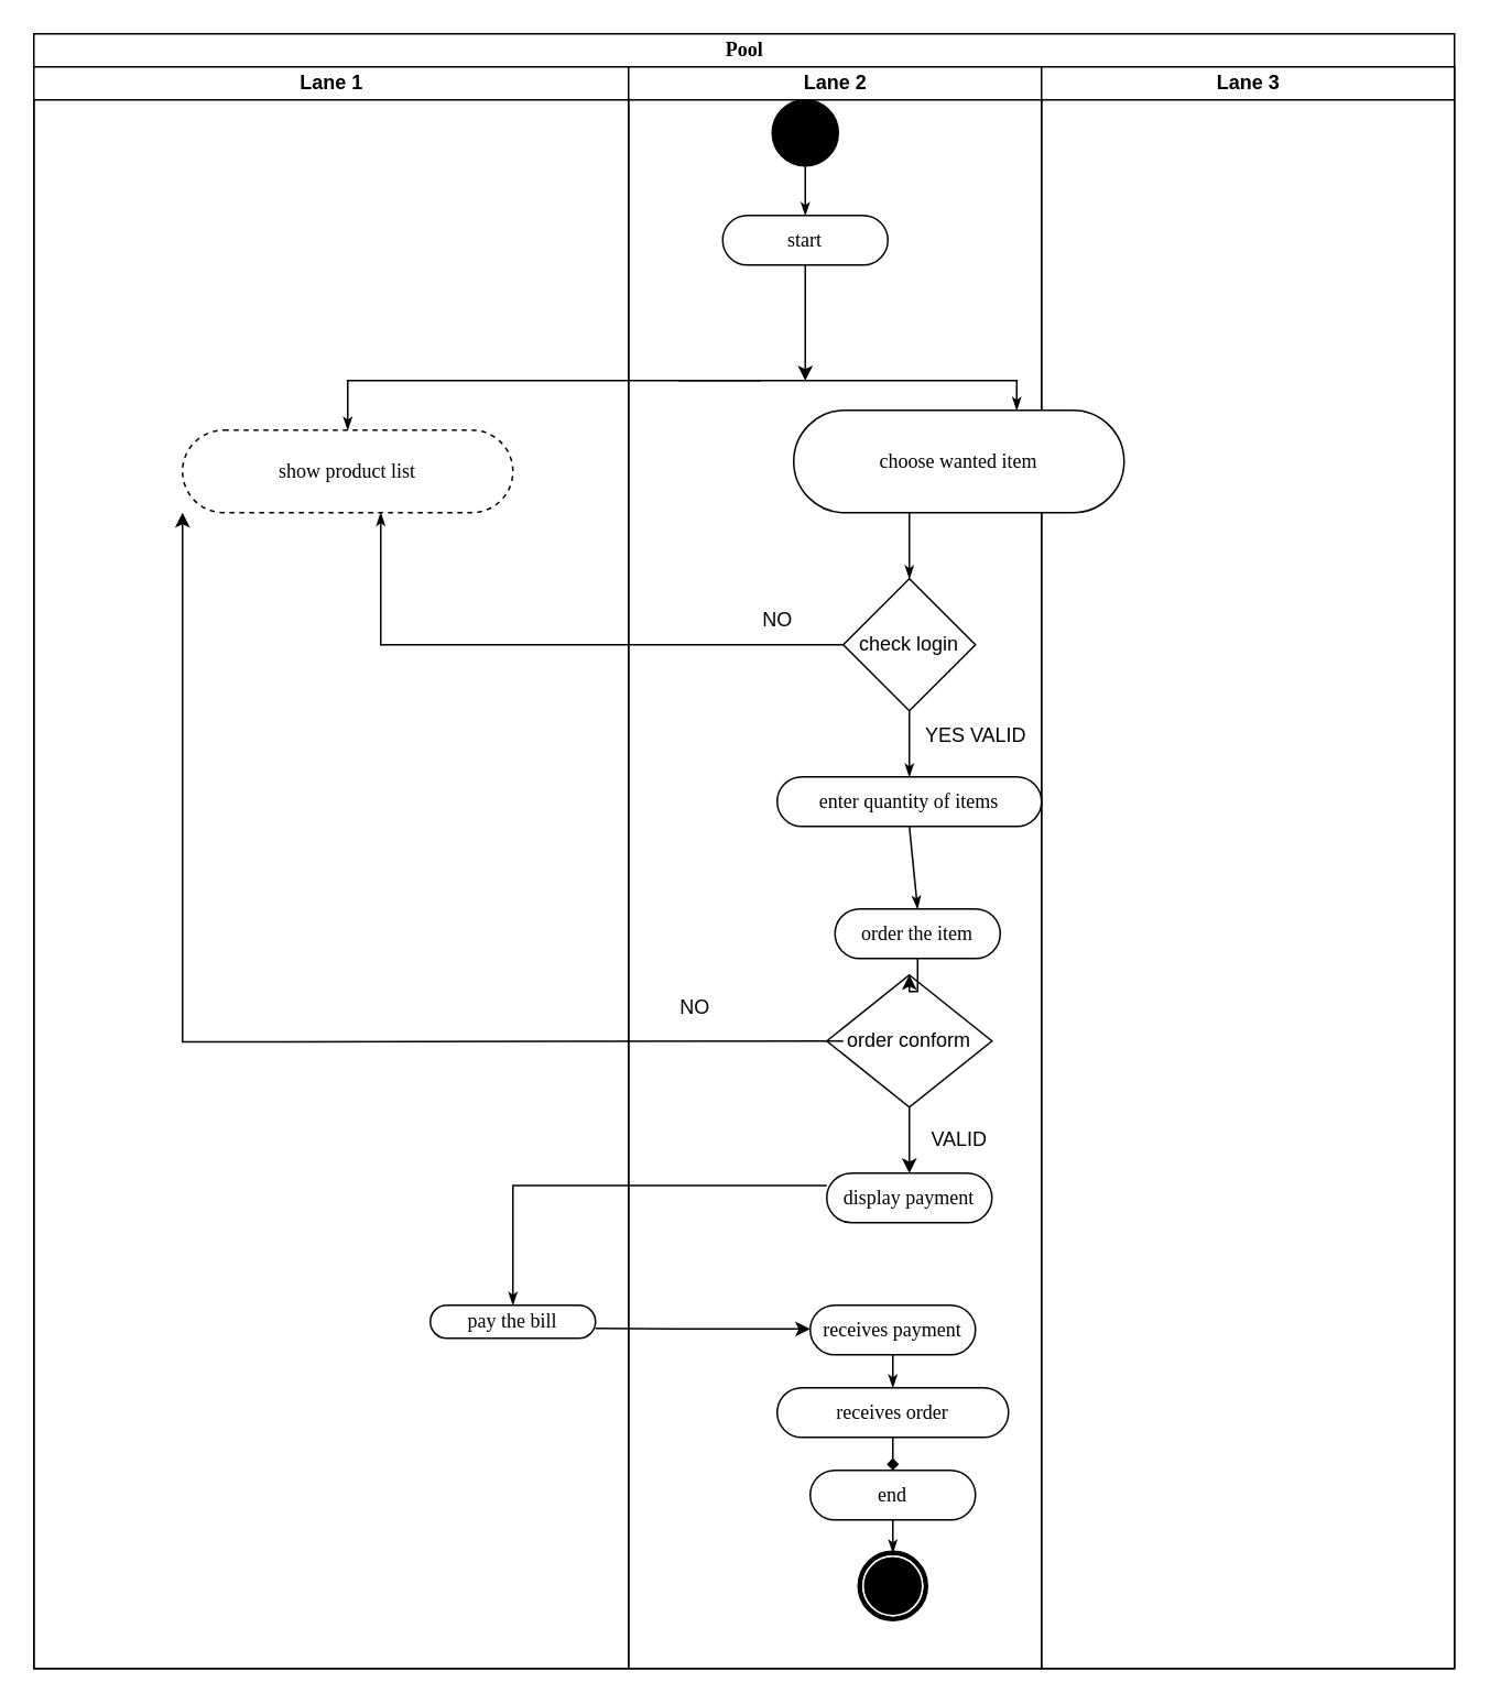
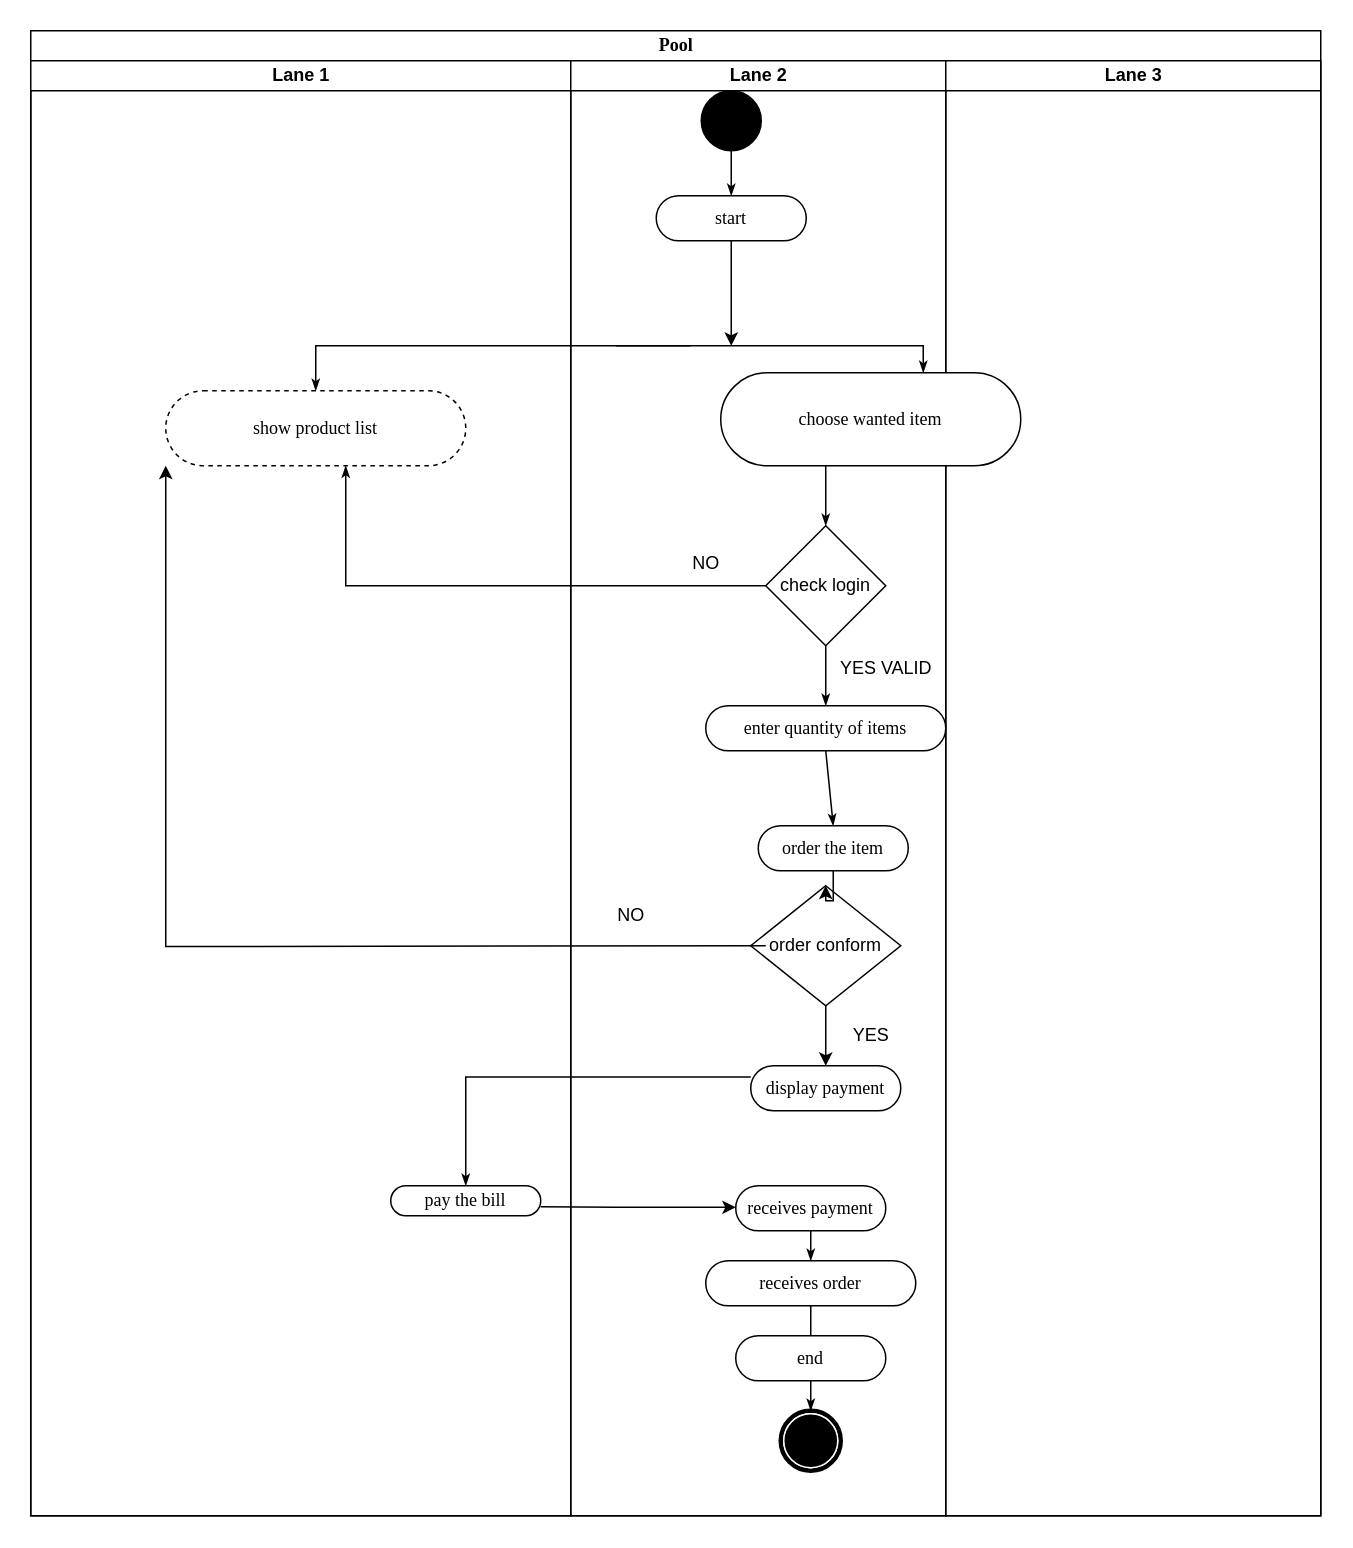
  <mxCell id="0" />
  <mxCell id="1" parent="0" />
  <mxCell id="2" value="Pool" style="swimlane;html=1;childLayout=stackLayout;startSize=20;rounded=0;shadow=0;comic=0;labelBackgroundColor=none;strokeWidth=1;fontFamily=Verdana;fontSize=12;align=center;" parent="1" vertex="1"><mxGeometry x="20" y="20" width="860" height="990" as="geometry" /></mxCell>
  <mxCell id="3" value="Lane 1" style="swimlane;html=1;startSize=20;" parent="2" vertex="1"><mxGeometry y="20" width="360" height="970" as="geometry" /></mxCell>
  <mxCell id="4" value="show product list" style="rounded=1;whiteSpace=wrap;html=1;shadow=0;comic=0;labelBackgroundColor=none;strokeWidth=1;fontFamily=Verdana;fontSize=12;align=center;arcSize=50;dashed=1;" parent="3" vertex="1"><mxGeometry x="90" y="220" width="200" height="50" as="geometry" /></mxCell>
  <mxCell id="5" value="pay the bill" style="rounded=1;whiteSpace=wrap;html=1;shadow=0;comic=0;labelBackgroundColor=none;strokeWidth=1;fontFamily=Verdana;fontSize=12;align=center;arcSize=50;" parent="3" vertex="1"><mxGeometry x="240" y="750" width="100" height="20" as="geometry" /></mxCell>
  <mxCell id="6" value="Lane 2" style="swimlane;html=1;startSize=20;" parent="2" vertex="1"><mxGeometry x="360" y="20" width="250" height="970" as="geometry" /></mxCell>
  <mxCell id="7" value="enter quantity of items" style="rounded=1;whiteSpace=wrap;html=1;shadow=0;comic=0;labelBackgroundColor=none;strokeWidth=1;fontFamily=Verdana;fontSize=12;align=center;arcSize=50;" parent="6" vertex="1"><mxGeometry x="90" y="430" width="160" height="30" as="geometry" /></mxCell>
  <mxCell id="8" value="start" style="rounded=1;whiteSpace=wrap;html=1;shadow=0;comic=0;labelBackgroundColor=none;strokeWidth=1;fontFamily=Verdana;fontSize=12;align=center;arcSize=50;" parent="6" vertex="1"><mxGeometry x="57" y="90" width="100" height="30" as="geometry" /></mxCell>
  <mxCell id="9" value="" style="ellipse;whiteSpace=wrap;html=1;rounded=0;shadow=0;comic=0;labelBackgroundColor=none;strokeWidth=1;fillColor=#000000;fontFamily=Verdana;fontSize=12;align=center;" parent="6" vertex="1"><mxGeometry x="87" y="20" width="40" height="40" as="geometry" /></mxCell>
  <mxCell id="10" style="edgeStyle=orthogonalEdgeStyle;rounded=0;html=1;labelBackgroundColor=none;startArrow=none;startFill=0;startSize=5;endArrow=classicThin;endFill=1;endSize=5;jettySize=auto;orthogonalLoop=1;strokeWidth=1;fontFamily=Verdana;fontSize=12" parent="6" source="9" target="8" edge="1"><mxGeometry relative="1" as="geometry" /></mxCell>
  <mxCell id="11" value="receives payment" style="rounded=1;whiteSpace=wrap;html=1;shadow=0;comic=0;labelBackgroundColor=none;strokeWidth=1;fontFamily=Verdana;fontSize=12;align=center;arcSize=50;" parent="6" vertex="1"><mxGeometry x="110" y="750" width="100" height="30" as="geometry" /></mxCell>
  <mxCell id="12" value="receives order" style="rounded=1;whiteSpace=wrap;html=1;shadow=0;comic=0;labelBackgroundColor=none;strokeWidth=1;fontFamily=Verdana;fontSize=12;align=center;arcSize=50;" parent="6" vertex="1"><mxGeometry x="90" y="800" width="140" height="30" as="geometry" /></mxCell>
  <mxCell id="13" style="edgeStyle=none;rounded=0;html=1;labelBackgroundColor=none;startArrow=none;startFill=0;startSize=5;endArrow=classicThin;endFill=1;endSize=5;jettySize=auto;orthogonalLoop=1;strokeWidth=1;fontFamily=Verdana;fontSize=12" parent="6" source="11" target="12" edge="1"><mxGeometry relative="1" as="geometry" /></mxCell>
  <mxCell id="14" value="" style="shape=mxgraph.bpmn.shape;html=1;verticalLabelPosition=bottom;labelBackgroundColor=#ffffff;verticalAlign=top;perimeter=ellipsePerimeter;outline=end;symbol=terminate;rounded=0;shadow=0;comic=0;strokeWidth=1;fontFamily=Verdana;fontSize=12;align=center;" parent="6" vertex="1"><mxGeometry x="140" y="900" width="40" height="40" as="geometry" /></mxCell>
  <mxCell id="15" style="edgeStyle=none;rounded=0;html=1;labelBackgroundColor=none;startArrow=none;startFill=0;startSize=5;endArrow=classicThin;endFill=1;endSize=5;jettySize=auto;orthogonalLoop=1;strokeWidth=1;fontFamily=Verdana;fontSize=12" parent="6" source="27" target="14" edge="1"><mxGeometry relative="1" as="geometry" /></mxCell>
  <mxCell id="16" value="display payment" style="rounded=1;whiteSpace=wrap;html=1;shadow=0;comic=0;labelBackgroundColor=none;strokeWidth=1;fontFamily=Verdana;fontSize=12;align=center;arcSize=50;" parent="6" vertex="1"><mxGeometry x="120" y="670" width="100" height="30" as="geometry" /></mxCell>
  <mxCell id="17" value="" style="edgeStyle=orthogonalEdgeStyle;rounded=0;orthogonalLoop=1;jettySize=auto;html=1;" parent="6" source="18" target="16" edge="1"><mxGeometry relative="1" as="geometry" /></mxCell>
  <mxCell id="18" value="order conform" style="rhombus;whiteSpace=wrap;html=1;" parent="6" vertex="1"><mxGeometry x="120" y="550" width="100" height="80" as="geometry" /></mxCell>
  <mxCell id="19" value="check login" style="rhombus;whiteSpace=wrap;html=1;" parent="6" vertex="1"><mxGeometry x="130" y="310" width="80" height="80" as="geometry" /></mxCell>
  <mxCell id="20" value="NO" style="text;html=1;align=center;verticalAlign=middle;resizable=0;points=[];autosize=1;strokeColor=none;fillColor=none;" parent="6" vertex="1"><mxGeometry x="70" y="320" width="40" height="30" as="geometry" /></mxCell>
  <mxCell id="21" style="edgeStyle=none;rounded=0;html=1;labelBackgroundColor=none;startArrow=none;startFill=0;startSize=5;endArrow=classicThin;endFill=1;endSize=5;jettySize=auto;orthogonalLoop=1;strokeWidth=1;fontFamily=Verdana;fontSize=12;" parent="6" source="19" edge="1"><mxGeometry relative="1" as="geometry"><mxPoint x="386.25" y="470" as="sourcePoint" /><mxPoint x="170" y="430" as="targetPoint" /><Array as="points"><mxPoint x="170" y="430" /></Array></mxGeometry></mxCell>
  <mxCell id="22" value="YES VALID" style="text;html=1;align=center;verticalAlign=middle;resizable=0;points=[];autosize=1;strokeColor=none;fillColor=none;" parent="6" vertex="1"><mxGeometry x="170" y="390" width="80" height="30" as="geometry" /></mxCell>
  <mxCell id="23" value="" style="edgeStyle=orthogonalEdgeStyle;rounded=0;orthogonalLoop=1;jettySize=auto;html=1;" parent="6" source="24" target="18" edge="1"><mxGeometry relative="1" as="geometry" /></mxCell>
  <mxCell id="24" value="order the item" style="rounded=1;whiteSpace=wrap;html=1;shadow=0;comic=0;labelBackgroundColor=none;strokeWidth=1;fontFamily=Verdana;fontSize=12;align=center;arcSize=50;" parent="6" vertex="1"><mxGeometry x="125" y="510" width="100" height="30" as="geometry" /></mxCell>
  <mxCell id="25" style="edgeStyle=none;rounded=0;html=1;labelBackgroundColor=none;startArrow=none;startFill=0;startSize=5;endArrow=classicThin;endFill=1;endSize=5;jettySize=auto;orthogonalLoop=1;strokeWidth=1;fontFamily=Verdana;fontSize=12;exitX=0.5;exitY=1;exitDx=0;exitDy=0;entryX=0.5;entryY=0;entryDx=0;entryDy=0;" parent="6" source="7" target="24" edge="1"><mxGeometry relative="1" as="geometry"><mxPoint x="300" y="505" as="targetPoint" /></mxGeometry></mxCell>
  <mxCell id="26" value="" style="endArrow=classic;html=1;rounded=0;" parent="6" edge="1"><mxGeometry width="50" height="50" relative="1" as="geometry"><mxPoint x="-20" y="764" as="sourcePoint" /><mxPoint x="110" y="764.38" as="targetPoint" /><Array as="points"><mxPoint x="30" y="764.38" /></Array></mxGeometry></mxCell>
  <mxCell id="27" value="end" style="rounded=1;whiteSpace=wrap;html=1;shadow=0;comic=0;labelBackgroundColor=none;strokeWidth=1;fontFamily=Verdana;fontSize=12;align=center;arcSize=50;" parent="6" vertex="1"><mxGeometry x="110" y="850" width="100" height="30" as="geometry" /></mxCell>
- <mxCell id="28" value="" style="edgeStyle=none;rounded=0;html=1;labelBackgroundColor=none;startArrow=none;startFill=0;startSize=5;endArrow=diamond;endFill=1;endSize=5;jettySize=auto;orthogonalLoop=1;strokeWidth=1;fontFamily=Verdana;fontSize=12;" parent="6" source="12" target="27" edge="1"><mxGeometry relative="1" as="geometry"><mxPoint x="550" y="920.0" as="sourcePoint" /><mxPoint x="550" y="990.0" as="targetPoint" /></mxGeometry></mxCell>
+ <mxCell id="28" value="" style="edgeStyle=none;rounded=0;html=1;labelBackgroundColor=none;startArrow=none;startFill=0;startSize=5;endArrow=none;endFill=1;endSize=5;jettySize=auto;orthogonalLoop=1;strokeWidth=1;fontFamily=Verdana;fontSize=12" parent="6" source="12" target="27" edge="1"><mxGeometry relative="1" as="geometry"><mxPoint x="550" y="920.0" as="sourcePoint" /><mxPoint x="550" y="990.0" as="targetPoint" /></mxGeometry></mxCell>
  <mxCell id="29" value="Lane 3" style="swimlane;html=1;startSize=20;" parent="2" vertex="1"><mxGeometry x="610" y="20" width="250" height="970" as="geometry" /></mxCell>
  <mxCell id="30" value="choose wanted item" style="rounded=1;whiteSpace=wrap;html=1;shadow=0;comic=0;labelBackgroundColor=none;strokeWidth=1;fontFamily=Verdana;fontSize=12;align=center;arcSize=50;" parent="29" vertex="1"><mxGeometry x="-150" y="208" width="200" height="62" as="geometry" /></mxCell>
  <mxCell id="31" style="edgeStyle=orthogonalEdgeStyle;rounded=0;html=1;labelBackgroundColor=none;startArrow=none;startFill=0;startSize=5;endArrow=classicThin;endFill=1;endSize=5;jettySize=auto;orthogonalLoop=1;strokeWidth=1;fontFamily=Verdana;fontSize=12" parent="2" target="30" edge="1"><mxGeometry relative="1" as="geometry"><Array as="points"><mxPoint x="390" y="210" /><mxPoint x="595" y="210" /></Array><mxPoint x="390" y="210" as="sourcePoint" /></mxGeometry></mxCell>
  <mxCell id="32" style="edgeStyle=orthogonalEdgeStyle;rounded=0;html=1;entryX=0.5;entryY=0;labelBackgroundColor=none;startArrow=none;startFill=0;startSize=5;endArrow=classicThin;endFill=1;endSize=5;jettySize=auto;orthogonalLoop=1;strokeWidth=1;fontFamily=Verdana;fontSize=12" parent="2" target="4" edge="1"><mxGeometry relative="1" as="geometry"><Array as="points"><mxPoint x="427" y="210" /><mxPoint x="225" y="210" /></Array><mxPoint x="440" y="210" as="sourcePoint" /></mxGeometry></mxCell>
  <mxCell id="33" style="edgeStyle=none;rounded=0;html=1;labelBackgroundColor=none;startArrow=none;startFill=0;startSize=5;endArrow=classicThin;endFill=1;endSize=5;jettySize=auto;orthogonalLoop=1;strokeWidth=1;fontFamily=Verdana;fontSize=12;" parent="2" target="19" edge="1"><mxGeometry relative="1" as="geometry"><mxPoint x="530" y="290" as="sourcePoint" /><mxPoint x="198.636" y="260" as="targetPoint" /><Array as="points" /></mxGeometry></mxCell>
  <mxCell id="34" style="edgeStyle=orthogonalEdgeStyle;rounded=0;html=1;labelBackgroundColor=none;startArrow=none;startFill=0;startSize=5;endArrow=classicThin;endFill=1;endSize=5;jettySize=auto;orthogonalLoop=1;strokeWidth=1;fontFamily=Verdana;fontSize=12;entryX=0.6;entryY=1;entryDx=0;entryDy=0;entryPerimeter=0;" parent="2" source="19" target="4" edge="1"><mxGeometry relative="1" as="geometry"><mxPoint x="190" y="386.667" as="sourcePoint" /><mxPoint x="210" y="370" as="targetPoint" /></mxGeometry></mxCell>
  <mxCell id="35" style="edgeStyle=orthogonalEdgeStyle;rounded=0;html=1;labelBackgroundColor=none;startArrow=none;startFill=0;startSize=5;endArrow=classicThin;endFill=1;endSize=5;jettySize=auto;orthogonalLoop=1;strokeWidth=1;fontFamily=Verdana;fontSize=12;exitX=0;exitY=0.25;exitDx=0;exitDy=0;" parent="2" source="16" target="5" edge="1"><mxGeometry relative="1" as="geometry"><mxPoint x="300" y="670.0" as="sourcePoint" /></mxGeometry></mxCell>
  <mxCell id="36" value="" style="endArrow=classic;html=1;rounded=0;edgeStyle=orthogonalEdgeStyle;entryX=0;entryY=1;entryDx=0;entryDy=0;" parent="1" target="4" edge="1"><mxGeometry width="50" height="50" relative="1" as="geometry"><mxPoint x="510" y="630" as="sourcePoint" /><mxPoint x="100" y="550" as="targetPoint" /></mxGeometry></mxCell>
  <mxCell id="37" value="NO" style="text;html=1;align=center;verticalAlign=middle;resizable=0;points=[];autosize=1;strokeColor=none;fillColor=none;" parent="1" vertex="1"><mxGeometry x="400" y="595" width="40" height="30" as="geometry" /></mxCell>
- <mxCell id="38" value="VALID" style="text;html=1;align=center;verticalAlign=middle;resizable=0;points=[];autosize=1;strokeColor=none;fillColor=none;" parent="1" vertex="1"><mxGeometry x="555" y="675" width="50" height="30" as="geometry" /></mxCell>
+ <mxCell id="38" value="YES" style="text;html=1;align=center;verticalAlign=middle;resizable=0;points=[];autosize=1;strokeColor=none;fillColor=none;" parent="1" vertex="1"><mxGeometry x="555" y="675" width="50" height="30" as="geometry" /></mxCell>
  <mxCell id="39" value="" style="endArrow=classic;html=1;rounded=0;exitX=0.5;exitY=1;exitDx=0;exitDy=0;" edge="1" parent="1" source="8"><mxGeometry width="50" height="50" relative="1" as="geometry"><mxPoint x="490" y="270" as="sourcePoint" /><mxPoint x="487" y="230" as="targetPoint" /></mxGeometry></mxCell>
